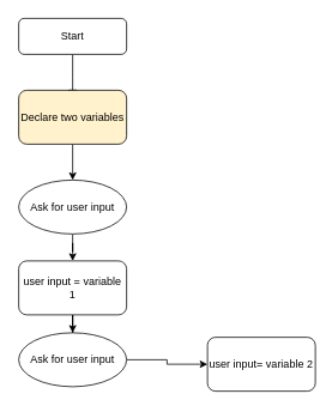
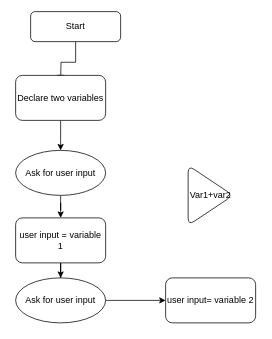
  <mxCell id="0" />
  <mxCell id="1" parent="0" />
  <mxCell id="2" value="" style="rounded=0;html=1;jettySize=auto;orthogonalLoop=1;fontSize=11;endArrow=block;endFill=0;endSize=8;strokeWidth=1;shadow=0;labelBackgroundColor=none;edgeStyle=orthogonalEdgeStyle;" parent="1" source="3" edge="1"><mxGeometry relative="1" as="geometry"><mxPoint x="80" y="110" as="targetPoint" /></mxGeometry></mxCell>
- <mxCell id="3" value="&lt;div&gt;Start&lt;/div&gt;" style="rounded=1;whiteSpace=wrap;html=1;fontSize=12;glass=0;strokeWidth=1;shadow=0;" parent="1" vertex="1"><mxGeometry x="20" y="20" width="120" height="40" as="geometry" /></mxCell>
+ <mxCell id="3" value="&lt;div&gt;Start&lt;/div&gt;" style="rounded=1;whiteSpace=wrap;html=1;fontSize=12;glass=0;strokeWidth=1;shadow=0;" parent="1" vertex="1"><mxGeometry x="40" y="15" width="120" height="40" as="geometry" /></mxCell>
  <mxCell id="4" value="" style="edgeStyle=orthogonalEdgeStyle;rounded=0;orthogonalLoop=1;jettySize=auto;html=1;" edge="1" parent="1" source="5" target="7"><mxGeometry relative="1" as="geometry" /></mxCell>
- <mxCell id="5" value="&lt;div&gt;Declare two variables&lt;/div&gt;" style="rounded=1;whiteSpace=wrap;html=1;fillColor=#fff2cc;" vertex="1" parent="1"><mxGeometry x="20" y="100" width="120" height="60" as="geometry" /></mxCell>
+ <mxCell id="5" value="&lt;div&gt;Declare two variables&lt;/div&gt;" style="rounded=1;whiteSpace=wrap;html=1;" vertex="1" parent="1"><mxGeometry x="20" y="100" width="120" height="60" as="geometry" /></mxCell>
  <mxCell id="6" value="" style="edgeStyle=orthogonalEdgeStyle;rounded=0;orthogonalLoop=1;jettySize=auto;html=1;" edge="1" parent="1" source="7" target="9"><mxGeometry relative="1" as="geometry" /></mxCell>
  <mxCell id="7" value="Ask for user input" style="ellipse;whiteSpace=wrap;html=1;rounded=1;" vertex="1" parent="1"><mxGeometry x="20" y="200" width="120" height="60" as="geometry" /></mxCell>
  <mxCell id="8" value="" style="edgeStyle=orthogonalEdgeStyle;rounded=0;orthogonalLoop=1;jettySize=auto;html=1;" edge="1" parent="1" source="9" target="11"><mxGeometry relative="1" as="geometry" /></mxCell>
  <mxCell id="9" value="user input = variable 1" style="whiteSpace=wrap;html=1;rounded=1;" vertex="1" parent="1"><mxGeometry x="20" y="290" width="120" height="60" as="geometry" /></mxCell>
  <mxCell id="10" value="" style="edgeStyle=orthogonalEdgeStyle;rounded=0;orthogonalLoop=1;jettySize=auto;html=1;" edge="1" parent="1" source="11" target="12"><mxGeometry relative="1" as="geometry" /></mxCell>
  <mxCell id="11" value="&lt;div&gt;Ask for user input&lt;/div&gt;" style="ellipse;whiteSpace=wrap;html=1;rounded=1;" vertex="1" parent="1"><mxGeometry x="20" y="370" width="120" height="60" as="geometry" /></mxCell>
- <mxCell id="12" value="user input= variable 2" style="whiteSpace=wrap;html=1;rounded=1;" vertex="1" parent="1"><mxGeometry x="230" y="375" width="120" height="60" as="geometry" /></mxCell>
+ <mxCell id="12" value="user input= variable 2" style="whiteSpace=wrap;html=1;rounded=1;" vertex="1" parent="1"><mxGeometry x="220" y="370" width="120" height="60" as="geometry" /></mxCell>
+ <mxCell id="13" value="Var1+var2" style="triangle;whiteSpace=wrap;html=1;rounded=1;" vertex="1" parent="1"><mxGeometry x="250" y="220" width="60" height="80" as="geometry" /></mxCell>
